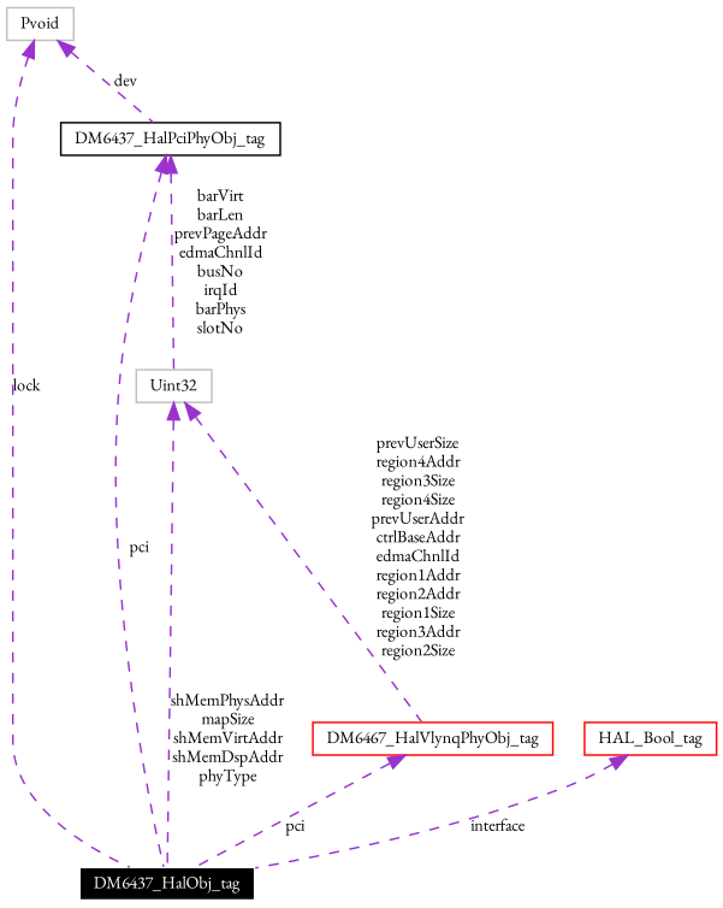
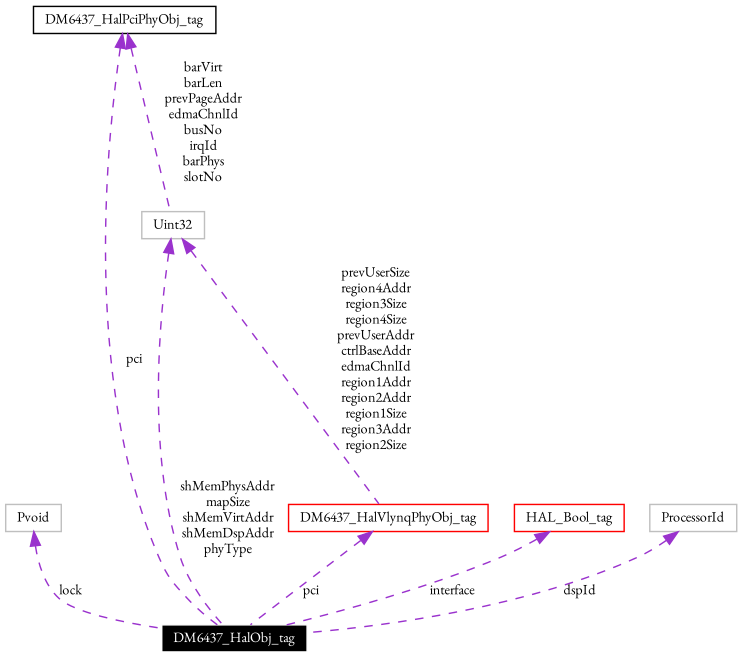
  digraph {
    fontname="EB Garamond"
    node [color=grey75 fillcolor=white fontname="EB Garamond" fontsize=10 shape=record style=filled]
    edge [color=darkorchid3 dir=back fontname="EB Garamond" fontsize=10 labelfontname=Helvetica labelfontsize=10 style=dashed]
    n1 [color=white fillcolor=black fontcolor=white height=0.2 label=DM6437_HalObj_tag width=0.4]
    n2 [height=0.2 label=Pvoid width=0.4]
    n3 [color=black height=0.2 label=DM6437_HalPciPhyObj_tag width=0.4]
    n4 [height=0.2 label=Uint32 width=0.4]
-   n5 [color=red height=0.2 label=DM6467_HalVlynqPhyObj_tag width=0.4]
+   n5 [color=red height=0.2 label=DM6437_HalVlynqPhyObj_tag width=0.4]
    n6 [color=red height=0.2 label=HAL_Bool_tag width=0.4]
+   n7 [height=0.2 label=ProcessorId width=0.4]
    n2 -> n1 [label=lock]
-   n2 -> n3 [label=dev]
    n3 -> n1 [label=pci]
    n3 -> n4 [label="barVirt\nbarLen\nprevPageAddr\nedmaChnlId\nbusNo\nirqId\nbarPhys\nslotNo"]
    n4 -> n1 [label="shMemPhysAddr\nmapSize\nshMemVirtAddr\nshMemDspAddr\nphyType"]
    n4 -> n5 [label="prevUserSize\nregion4Addr\nregion3Size\nregion4Size\nprevUserAddr\nctrlBaseAddr\nedmaChnlId\nregion1Addr\nregion2Addr\nregion1Size\nregion3Addr\nregion2Size"]
    n5 -> n1 [label=pci]
    n6 -> n1 [label=interface]
+   n7 -> n1 [label=dspId]
  }
